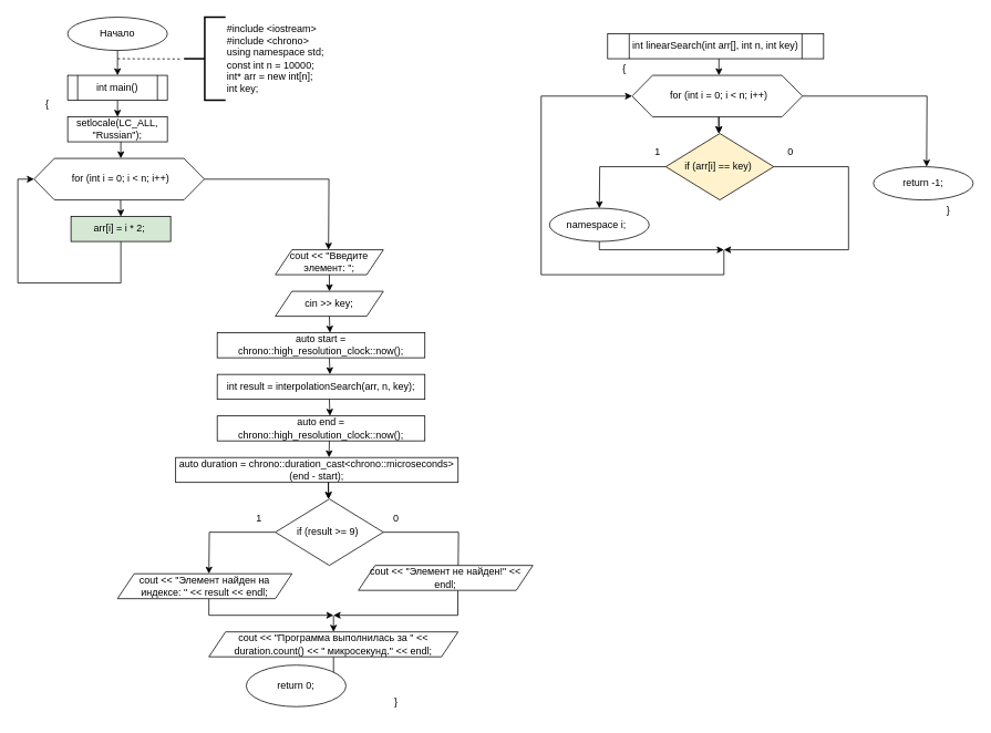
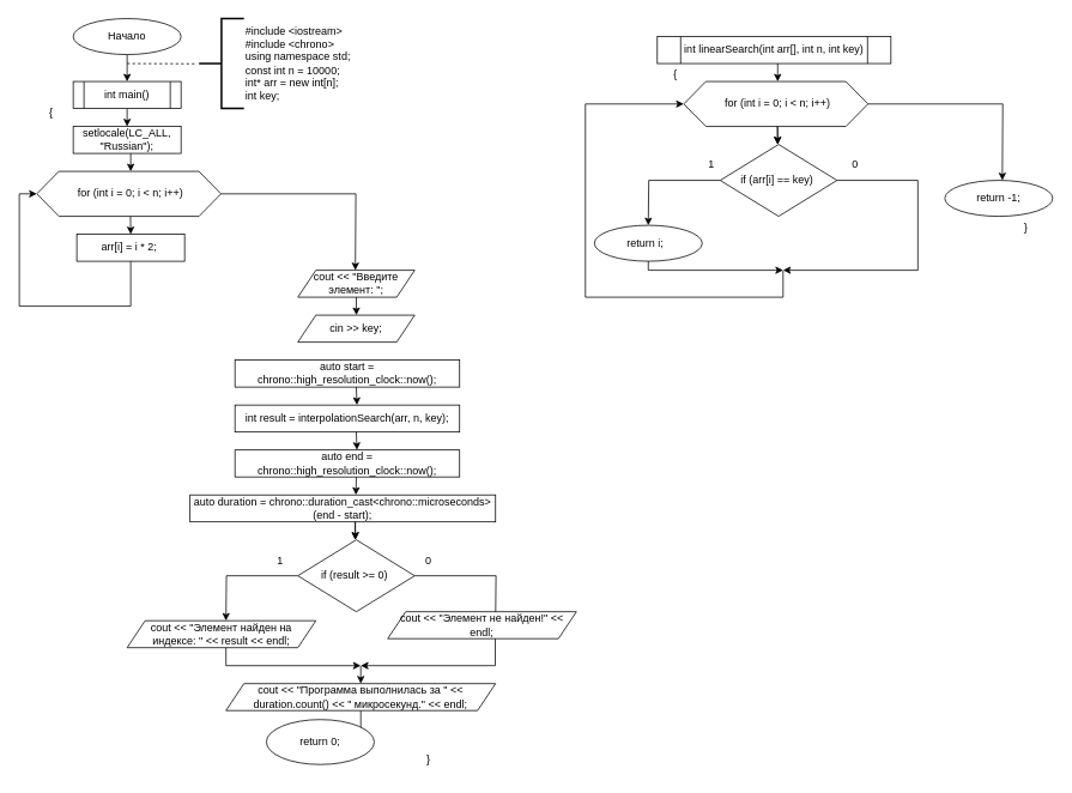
  <mxCell id="0" />
  <mxCell id="1" parent="0" />
  <mxCell id="2" value="" style="edgeStyle=orthogonalEdgeStyle;rounded=0;orthogonalLoop=1;jettySize=auto;html=1;" edge="1" parent="1" source="3"><mxGeometry relative="1" as="geometry"><mxPoint x="141" y="90" as="targetPoint" /></mxGeometry></mxCell>
  <mxCell id="3" value="Начало" style="ellipse;whiteSpace=wrap;html=1;" vertex="1" parent="1"><mxGeometry x="81" y="20" width="120" height="40" as="geometry" /></mxCell>
  <mxCell id="4" value="" style="edgeStyle=orthogonalEdgeStyle;rounded=0;orthogonalLoop=1;jettySize=auto;html=1;" edge="1" parent="1" source="5"><mxGeometry relative="1" as="geometry"><mxPoint x="141" y="140" as="targetPoint" /></mxGeometry></mxCell>
  <mxCell id="5" value="int main()" style="shape=process;whiteSpace=wrap;html=1;backgroundOutline=1;" vertex="1" parent="1"><mxGeometry x="81" y="90" width="120" height="30" as="geometry" /></mxCell>
  <mxCell id="6" value="setlocale(LC_ALL, &quot;Russian&quot;);" style="rounded=0;whiteSpace=wrap;html=1;" vertex="1" parent="1"><mxGeometry x="81" y="140" width="120" height="30" as="geometry" /></mxCell>
  <mxCell id="7" value="&lt;div&gt;#include &amp;lt;iostream&amp;gt;&lt;/div&gt;&lt;div&gt;#include &amp;lt;chrono&amp;gt;&amp;nbsp;&lt;/div&gt;&lt;div&gt;using namespace std;&lt;/div&gt;&lt;div&gt;&lt;div&gt;const int n = 10000;&lt;/div&gt;&lt;div&gt;int* arr = new int[n];&lt;/div&gt;&lt;/div&gt;&lt;div&gt;int key;&lt;br&gt;&lt;/div&gt;" style="strokeWidth=2;html=1;shape=mxgraph.flowchart.annotation_2;align=left;labelPosition=right;pointerEvents=1;" vertex="1" parent="1"><mxGeometry x="221" y="20" width="50" height="100" as="geometry" /></mxCell>
  <mxCell id="8" value="" style="endArrow=none;dashed=1;html=1;rounded=0;entryX=-0.04;entryY=0.503;entryDx=0;entryDy=0;entryPerimeter=0;" edge="1" parent="1" target="7"><mxGeometry width="50" height="50" relative="1" as="geometry"><mxPoint x="141" y="70" as="sourcePoint" /><mxPoint x="211" y="70" as="targetPoint" /></mxGeometry></mxCell>
  <mxCell id="9" value="" style="edgeStyle=orthogonalEdgeStyle;rounded=0;orthogonalLoop=1;jettySize=auto;html=1;" edge="1" parent="1"><mxGeometry relative="1" as="geometry"><mxPoint x="144.971" y="170" as="sourcePoint" /><mxPoint x="144.971" y="190" as="targetPoint" /></mxGeometry></mxCell>
  <mxCell id="10" style="edgeStyle=orthogonalEdgeStyle;rounded=0;orthogonalLoop=1;jettySize=auto;html=1;exitX=1;exitY=0.5;exitDx=0;exitDy=0;" edge="1" parent="1" source="11"><mxGeometry relative="1" as="geometry"><mxPoint x="394.971" y="300" as="targetPoint" /></mxGeometry></mxCell>
  <mxCell id="11" value="" style="verticalLabelPosition=bottom;verticalAlign=top;html=1;shape=hexagon;perimeter=hexagonPerimeter2;arcSize=6;size=0.12;" vertex="1" parent="1"><mxGeometry x="40.471" y="190" width="205" height="50" as="geometry" /></mxCell>
  <mxCell id="12" value="" style="edgeStyle=orthogonalEdgeStyle;rounded=0;orthogonalLoop=1;jettySize=auto;html=1;" edge="1" parent="1"><mxGeometry relative="1" as="geometry"><mxPoint x="144.731" y="240" as="sourcePoint" /><mxPoint x="144.971" y="260" as="targetPoint" /></mxGeometry></mxCell>
  <mxCell id="13" value="for (int i = 0; i &amp;lt; n; i++)" style="text;html=1;align=center;verticalAlign=middle;whiteSpace=wrap;rounded=0;" vertex="1" parent="1"><mxGeometry x="84.971" y="200" width="120" height="30" as="geometry" /></mxCell>
  <mxCell id="14" value="" style="edgeStyle=orthogonalEdgeStyle;rounded=0;orthogonalLoop=1;jettySize=auto;html=1;entryX=0;entryY=0.5;entryDx=0;entryDy=0;" edge="1" parent="1" target="11"><mxGeometry relative="1" as="geometry"><mxPoint x="144.971" y="290" as="sourcePoint" /><mxPoint x="24.971" y="260" as="targetPoint" /><Array as="points"><mxPoint x="144.971" y="340" /><mxPoint x="20.971" y="340" /><mxPoint x="20.971" y="215" /></Array></mxGeometry></mxCell>
- <mxCell id="15" value="arr[i] = i * 2;&amp;nbsp;" style="rounded=0;whiteSpace=wrap;html=1;fillColor=#d5e8d4;" vertex="1" parent="1"><mxGeometry x="84.971" y="260" width="120" height="30" as="geometry" /></mxCell>
+ <mxCell id="15" value="arr[i] = i * 2;&amp;nbsp;" style="rounded=0;whiteSpace=wrap;html=1;" vertex="1" parent="1"><mxGeometry x="84.971" y="260" width="120" height="30" as="geometry" /></mxCell>
  <mxCell id="16" style="edgeStyle=orthogonalEdgeStyle;rounded=0;orthogonalLoop=1;jettySize=auto;html=1;exitX=0.5;exitY=1;exitDx=0;exitDy=0;" edge="1" parent="1" source="17"><mxGeometry relative="1" as="geometry"><mxPoint x="396.095" y="350" as="targetPoint" /></mxGeometry></mxCell>
  <mxCell id="17" value="cout &amp;lt;&amp;lt; &quot;Введите элемент: &quot;;" style="shape=parallelogram;perimeter=parallelogramPerimeter;whiteSpace=wrap;html=1;fixedSize=1;" vertex="1" parent="1"><mxGeometry x="331" y="300" width="130" height="30" as="geometry" /></mxCell>
  <mxCell id="18" value="cin &amp;gt;&amp;gt; key;" style="shape=parallelogram;perimeter=parallelogramPerimeter;whiteSpace=wrap;html=1;fixedSize=1;" vertex="1" parent="1"><mxGeometry x="331" y="350" width="130" height="30" as="geometry" /></mxCell>
  <mxCell id="19" value="auto start = chrono::high_resolution_clock::now();" style="rounded=0;whiteSpace=wrap;html=1;" vertex="1" parent="1"><mxGeometry x="261" y="400" width="250" height="30" as="geometry" /></mxCell>
- <mxCell id="20" style="edgeStyle=orthogonalEdgeStyle;rounded=0;orthogonalLoop=1;jettySize=auto;html=1;exitX=0.5;exitY=1;exitDx=0;exitDy=0;entryX=0.543;entryY=-0.003;entryDx=0;entryDy=0;entryPerimeter=0;" edge="1" parent="1" source="18" target="19"><mxGeometry relative="1" as="geometry" /></mxCell>
  <mxCell id="21" value="int result = interpolationSearch(arr, n, key);" style="rounded=0;whiteSpace=wrap;html=1;" vertex="1" parent="1"><mxGeometry x="261" y="450.03" width="250" height="30" as="geometry" /></mxCell>
  <mxCell id="22" style="edgeStyle=orthogonalEdgeStyle;rounded=0;orthogonalLoop=1;jettySize=auto;html=1;exitX=0.5;exitY=1;exitDx=0;exitDy=0;entryX=0.543;entryY=-0.003;entryDx=0;entryDy=0;entryPerimeter=0;" edge="1" parent="1" target="21"><mxGeometry relative="1" as="geometry"><mxPoint x="396" y="430.03" as="sourcePoint" /></mxGeometry></mxCell>
  <mxCell id="23" value="auto end = chrono::high_resolution_clock::now();" style="rounded=0;whiteSpace=wrap;html=1;" vertex="1" parent="1"><mxGeometry x="261" y="500.03" width="250" height="30" as="geometry" /></mxCell>
  <mxCell id="24" style="edgeStyle=orthogonalEdgeStyle;rounded=0;orthogonalLoop=1;jettySize=auto;html=1;exitX=0.5;exitY=1;exitDx=0;exitDy=0;entryX=0.543;entryY=-0.003;entryDx=0;entryDy=0;entryPerimeter=0;" edge="1" parent="1" target="23"><mxGeometry relative="1" as="geometry"><mxPoint x="396" y="480.03" as="sourcePoint" /></mxGeometry></mxCell>
  <mxCell id="25" value="auto duration = chrono::duration_cast&amp;lt;chrono::microseconds&amp;gt;(end - start);" style="rounded=0;whiteSpace=wrap;html=1;" vertex="1" parent="1"><mxGeometry x="211" y="550.06" width="340" height="30" as="geometry" /></mxCell>
  <mxCell id="26" style="edgeStyle=orthogonalEdgeStyle;rounded=0;orthogonalLoop=1;jettySize=auto;html=1;exitX=0.5;exitY=1;exitDx=0;exitDy=0;entryX=0.543;entryY=-0.003;entryDx=0;entryDy=0;entryPerimeter=0;" edge="1" parent="1" target="25"><mxGeometry relative="1" as="geometry"><mxPoint x="396" y="530.06" as="sourcePoint" /></mxGeometry></mxCell>
  <mxCell id="27" value="" style="edgeStyle=orthogonalEdgeStyle;rounded=0;orthogonalLoop=1;jettySize=auto;html=1;" edge="1" parent="1"><mxGeometry relative="1" as="geometry"><mxPoint x="394.703" y="580" as="sourcePoint" /><mxPoint x="394.943" y="600" as="targetPoint" /></mxGeometry></mxCell>
  <mxCell id="28" value="" style="edgeStyle=orthogonalEdgeStyle;rounded=0;orthogonalLoop=1;jettySize=auto;html=1;" edge="1" parent="1"><mxGeometry relative="1" as="geometry"><mxPoint x="394.943" y="580" as="sourcePoint" /><mxPoint x="394.943" y="600" as="targetPoint" /></mxGeometry></mxCell>
  <mxCell id="29" style="edgeStyle=orthogonalEdgeStyle;rounded=0;orthogonalLoop=1;jettySize=auto;html=1;exitX=0;exitY=0.5;exitDx=0;exitDy=0;" edge="1" parent="1" source="31"><mxGeometry relative="1" as="geometry"><mxPoint x="251" y="690" as="targetPoint" /></mxGeometry></mxCell>
  <mxCell id="30" style="edgeStyle=orthogonalEdgeStyle;rounded=0;orthogonalLoop=1;jettySize=auto;html=1;exitX=1;exitY=0.5;exitDx=0;exitDy=0;" edge="1" parent="1" source="31"><mxGeometry relative="1" as="geometry"><mxPoint x="551" y="690" as="targetPoint" /></mxGeometry></mxCell>
- <mxCell id="31" value="if (result &amp;gt;= 9)&amp;nbsp;" style="rhombus;whiteSpace=wrap;html=1;" vertex="1" parent="1"><mxGeometry x="331" y="600" width="130" height="80" as="geometry" /></mxCell>
+ <mxCell id="31" value="if (result &amp;gt;= 0)&amp;nbsp;" style="rhombus;whiteSpace=wrap;html=1;" vertex="1" parent="1"><mxGeometry x="331" y="600" width="130" height="80" as="geometry" /></mxCell>
  <mxCell id="32" style="edgeStyle=orthogonalEdgeStyle;rounded=0;orthogonalLoop=1;jettySize=auto;html=1;exitX=0.5;exitY=1;exitDx=0;exitDy=0;" edge="1" parent="1"><mxGeometry relative="1" as="geometry"><mxPoint x="401" y="740" as="targetPoint" /><Array as="points"><mxPoint x="251" y="740" /></Array><mxPoint x="251" y="720" as="sourcePoint" /></mxGeometry></mxCell>
  <mxCell id="33" style="edgeStyle=orthogonalEdgeStyle;rounded=0;orthogonalLoop=1;jettySize=auto;html=1;exitX=0.57;exitY=0.962;exitDx=0;exitDy=0;exitPerimeter=0;" edge="1" parent="1" source="35"><mxGeometry relative="1" as="geometry"><mxPoint x="401" y="740" as="targetPoint" /><Array as="points"><mxPoint x="551" y="740" /></Array><mxPoint x="551" y="720" as="sourcePoint" /></mxGeometry></mxCell>
  <mxCell id="34" value="cout &amp;lt;&amp;lt; &quot;Элемент найден на индексе: &quot; &amp;lt;&amp;lt; result &amp;lt;&amp;lt; endl;" style="shape=parallelogram;perimeter=parallelogramPerimeter;whiteSpace=wrap;html=1;fixedSize=1;" vertex="1" parent="1"><mxGeometry x="141" y="690" width="210" height="30" as="geometry" /></mxCell>
  <mxCell id="35" value="cout &amp;lt;&amp;lt; &quot;Элемент не найден!&quot; &amp;lt;&amp;lt; endl;" style="shape=parallelogram;perimeter=parallelogramPerimeter;whiteSpace=wrap;html=1;fixedSize=1;" vertex="1" parent="1"><mxGeometry x="431" y="680" width="210" height="30" as="geometry" /></mxCell>
  <mxCell id="36" value="" style="endArrow=classic;html=1;rounded=0;" edge="1" parent="1"><mxGeometry width="50" height="50" relative="1" as="geometry"><mxPoint x="401" y="740" as="sourcePoint" /><mxPoint x="401" y="760" as="targetPoint" /></mxGeometry></mxCell>
  <mxCell id="37" style="edgeStyle=orthogonalEdgeStyle;rounded=0;orthogonalLoop=1;jettySize=auto;html=1;exitX=0.5;exitY=1;exitDx=0;exitDy=0;" edge="1" parent="1" source="38" target="39"><mxGeometry relative="1" as="geometry" /></mxCell>
  <mxCell id="38" value="cout &amp;lt;&amp;lt; &quot;Программа выполнилась за &quot; &amp;lt;&amp;lt; duration.count() &amp;lt;&amp;lt; &quot; микросекунд.&quot; &amp;lt;&amp;lt; endl;" style="shape=parallelogram;perimeter=parallelogramPerimeter;whiteSpace=wrap;html=1;fixedSize=1;" vertex="1" parent="1"><mxGeometry x="251" y="760" width="300" height="30" as="geometry" /></mxCell>
  <mxCell id="39" value="return 0;" style="ellipse;whiteSpace=wrap;html=1;" vertex="1" parent="1"><mxGeometry x="296" y="800" width="120" height="50" as="geometry" /></mxCell>
  <mxCell id="40" value="1" style="text;html=1;align=center;verticalAlign=middle;resizable=0;points=[];autosize=1;strokeColor=none;fillColor=none;" vertex="1" parent="1"><mxGeometry x="296" y="608" width="30" height="30" as="geometry" /></mxCell>
  <mxCell id="41" value="0" style="text;html=1;align=center;verticalAlign=middle;resizable=0;points=[];autosize=1;strokeColor=none;fillColor=none;" vertex="1" parent="1"><mxGeometry x="461" y="608" width="30" height="30" as="geometry" /></mxCell>
  <mxCell id="42" value="}" style="text;html=1;align=center;verticalAlign=middle;resizable=0;points=[];autosize=1;strokeColor=none;fillColor=none;" vertex="1" parent="1"><mxGeometry x="461" y="830" width="30" height="30" as="geometry" /></mxCell>
  <mxCell id="43" value="{" style="text;html=1;align=center;verticalAlign=middle;resizable=0;points=[];autosize=1;strokeColor=none;fillColor=none;" vertex="1" parent="1"><mxGeometry x="41" y="110" width="30" height="30" as="geometry" /></mxCell>
  <mxCell id="44" value="int linearSearch(int arr[], int n, int key)" style="shape=process;whiteSpace=wrap;html=1;backgroundOutline=1;" vertex="1" parent="1"><mxGeometry x="731" y="40" width="260" height="30" as="geometry" /></mxCell>
  <mxCell id="45" value="" style="edgeStyle=orthogonalEdgeStyle;rounded=0;orthogonalLoop=1;jettySize=auto;html=1;" edge="1" parent="1"><mxGeometry relative="1" as="geometry"><mxPoint x="864.971" y="70" as="sourcePoint" /><mxPoint x="864.971" y="90" as="targetPoint" /></mxGeometry></mxCell>
  <mxCell id="46" style="edgeStyle=orthogonalEdgeStyle;rounded=0;orthogonalLoop=1;jettySize=auto;html=1;exitX=1;exitY=0.5;exitDx=0;exitDy=0;" edge="1" source="47" parent="1"><mxGeometry relative="1" as="geometry"><mxPoint x="1114.971" y="200" as="targetPoint" /></mxGeometry></mxCell>
  <mxCell id="47" value="" style="verticalLabelPosition=bottom;verticalAlign=top;html=1;shape=hexagon;perimeter=hexagonPerimeter2;arcSize=6;size=0.12;" vertex="1" parent="1"><mxGeometry x="760.471" y="90" width="205" height="50" as="geometry" /></mxCell>
  <mxCell id="48" value="for (int i = 0; i &amp;lt; n; i++)" style="text;html=1;align=center;verticalAlign=middle;whiteSpace=wrap;rounded=0;" vertex="1" parent="1"><mxGeometry x="804.971" y="100" width="120" height="30" as="geometry" /></mxCell>
  <mxCell id="49" value="" style="edgeStyle=orthogonalEdgeStyle;rounded=0;orthogonalLoop=1;jettySize=auto;html=1;" edge="1" parent="1"><mxGeometry relative="1" as="geometry"><mxPoint x="864.703" y="140" as="sourcePoint" /><mxPoint x="864.943" y="160" as="targetPoint" /></mxGeometry></mxCell>
  <mxCell id="50" value="" style="edgeStyle=orthogonalEdgeStyle;rounded=0;orthogonalLoop=1;jettySize=auto;html=1;" edge="1" parent="1"><mxGeometry relative="1" as="geometry"><mxPoint x="864.943" y="140" as="sourcePoint" /><mxPoint x="864.943" y="160" as="targetPoint" /></mxGeometry></mxCell>
  <mxCell id="51" style="edgeStyle=orthogonalEdgeStyle;rounded=0;orthogonalLoop=1;jettySize=auto;html=1;exitX=0;exitY=0.5;exitDx=0;exitDy=0;" edge="1" source="52" parent="1"><mxGeometry relative="1" as="geometry"><mxPoint x="721" y="250" as="targetPoint" /></mxGeometry></mxCell>
- <mxCell id="52" value="if (arr[i] == key)&amp;nbsp;" style="rhombus;whiteSpace=wrap;html=1;fillColor=#fff2cc;" vertex="1" parent="1"><mxGeometry x="801" y="160" width="130" height="80" as="geometry" /></mxCell>
+ <mxCell id="52" value="if (arr[i] == key)&amp;nbsp;" style="rhombus;whiteSpace=wrap;html=1;" vertex="1" parent="1"><mxGeometry x="801" y="160" width="130" height="80" as="geometry" /></mxCell>
  <mxCell id="53" style="edgeStyle=orthogonalEdgeStyle;rounded=0;orthogonalLoop=1;jettySize=auto;html=1;exitX=0.5;exitY=1;exitDx=0;exitDy=0;" edge="1" parent="1"><mxGeometry relative="1" as="geometry"><mxPoint x="871" y="300" as="targetPoint" /><Array as="points"><mxPoint x="721" y="300" /></Array><mxPoint x="721" y="280" as="sourcePoint" /></mxGeometry></mxCell>
  <mxCell id="54" style="edgeStyle=orthogonalEdgeStyle;rounded=0;orthogonalLoop=1;jettySize=auto;html=1;exitX=1;exitY=0.5;exitDx=0;exitDy=0;" edge="1" source="52" parent="1"><mxGeometry relative="1" as="geometry"><mxPoint x="871" y="300" as="targetPoint" /><Array as="points"><mxPoint x="1021" y="200" /><mxPoint x="1021" y="300" /></Array><mxPoint x="1021" y="280" as="sourcePoint" /></mxGeometry></mxCell>
- <mxCell id="55" value="namespace i;&amp;nbsp;&amp;nbsp;" style="ellipse;whiteSpace=wrap;html=1;" vertex="1" parent="1"><mxGeometry x="661" y="250" width="120" height="40" as="geometry" /></mxCell>
+ <mxCell id="55" value="return i;&amp;nbsp;&amp;nbsp;" style="ellipse;whiteSpace=wrap;html=1;" vertex="1" parent="1"><mxGeometry x="661" y="250" width="120" height="40" as="geometry" /></mxCell>
  <mxCell id="56" value="" style="endArrow=classic;html=1;rounded=0;entryX=0;entryY=0.5;entryDx=0;entryDy=0;" edge="1" parent="1" target="47"><mxGeometry width="50" height="50" relative="1" as="geometry"><mxPoint x="871" y="300" as="sourcePoint" /><mxPoint x="921" y="250" as="targetPoint" /><Array as="points"><mxPoint x="871" y="330" /><mxPoint x="651" y="330" /><mxPoint x="651" y="115" /></Array></mxGeometry></mxCell>
  <mxCell id="57" value="1" style="text;html=1;align=center;verticalAlign=middle;resizable=0;points=[];autosize=1;strokeColor=none;fillColor=none;" vertex="1" parent="1"><mxGeometry x="776" y="168" width="30" height="30" as="geometry" /></mxCell>
  <mxCell id="58" value="0" style="text;html=1;align=center;verticalAlign=middle;resizable=0;points=[];autosize=1;strokeColor=none;fillColor=none;" vertex="1" parent="1"><mxGeometry x="936" y="168" width="30" height="30" as="geometry" /></mxCell>
  <mxCell id="59" value="{" style="text;html=1;align=center;verticalAlign=middle;resizable=0;points=[];autosize=1;strokeColor=none;fillColor=none;" vertex="1" parent="1"><mxGeometry x="736" y="68" width="30" height="30" as="geometry" /></mxCell>
  <mxCell id="60" value="return -1;" style="ellipse;whiteSpace=wrap;html=1;" vertex="1" parent="1"><mxGeometry x="1051" y="200" width="120" height="40" as="geometry" /></mxCell>
  <mxCell id="61" value="}" style="text;html=1;align=center;verticalAlign=middle;resizable=0;points=[];autosize=1;strokeColor=none;fillColor=none;" vertex="1" parent="1"><mxGeometry x="1126" y="238" width="30" height="30" as="geometry" /></mxCell>
